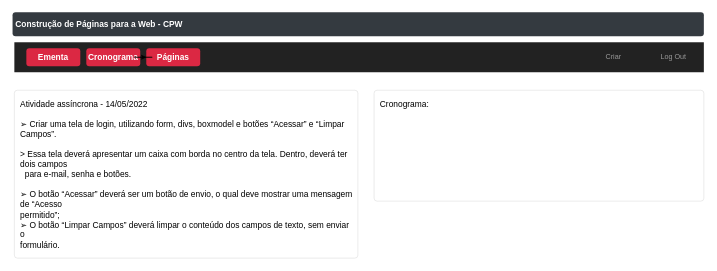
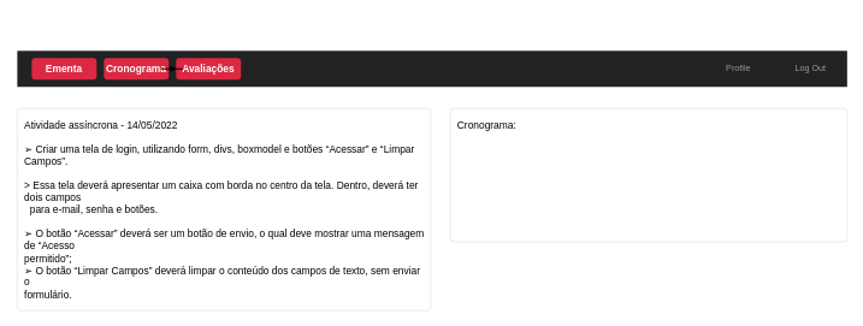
  <mxCell id="0" style=";html=1;" />
  <mxCell id="1" style=";html=1;" parent="0" />
  <mxCell id="2" value="" style="html=1;shadow=0;dashed=0;shape=mxgraph.bootstrap.rect;fillColor=#222222;strokeColor=none;whiteSpace=wrap;rounded=0;fontSize=12;fontColor=#000000;align=center;" parent="1" vertex="1"><mxGeometry x="23" y="70" width="1150" height="50" as="geometry" /></mxCell>
- <mxCell id="3" value="Criar" style="html=1;shadow=0;dashed=0;fillColor=none;strokeColor=none;shape=mxgraph.bootstrap.rect;fontColor=#999999;whiteSpace=wrap;" parent="2" vertex="1"><mxGeometry x="948.75" width="100.625" height="50" as="geometry" /></mxCell>
+ <mxCell id="3" value="Profile" style="html=1;shadow=0;dashed=0;fillColor=none;strokeColor=none;shape=mxgraph.bootstrap.rect;fontColor=#999999;whiteSpace=wrap;" parent="2" vertex="1"><mxGeometry x="948.75" width="100.625" height="50" as="geometry" /></mxCell>
  <mxCell id="4" value="Log Out" style="html=1;shadow=0;dashed=0;fillColor=none;strokeColor=none;shape=mxgraph.bootstrap.rect;fontColor=#999999;whiteSpace=wrap;" parent="2" vertex="1"><mxGeometry x="1049.375" width="100.625" height="50" as="geometry" /></mxCell>
  <mxCell id="5" value="Ementa" style="html=1;shadow=0;dashed=0;shape=mxgraph.bootstrap.rrect;rSize=5;strokeColor=none;strokeWidth=1;fillColor=#DB2843;fontColor=#FFFFFF;whiteSpace=wrap;align=center;verticalAlign=middle;spacingLeft=0;fontStyle=1;fontSize=14;spacing=5;" parent="2" vertex="1"><mxGeometry x="20" y="10" width="90" height="30" as="geometry" /></mxCell>
  <mxCell id="6" value="Cronograma" style="html=1;shadow=0;dashed=0;shape=mxgraph.bootstrap.rrect;rSize=5;strokeColor=none;strokeWidth=1;fillColor=#DB2843;fontColor=#FFFFFF;whiteSpace=wrap;align=center;verticalAlign=middle;spacingLeft=0;fontStyle=1;fontSize=14;spacing=5;" parent="2" vertex="1"><mxGeometry x="120" y="10" width="90" height="30" as="geometry" /></mxCell>
- <mxCell id="7" value="Páginas" style="html=1;shadow=0;dashed=0;shape=mxgraph.bootstrap.rrect;rSize=5;strokeColor=none;strokeWidth=1;fillColor=#DB2843;fontColor=#FFFFFF;whiteSpace=wrap;align=center;verticalAlign=middle;spacingLeft=0;fontStyle=1;fontSize=14;spacing=5;" vertex="1" parent="2"><mxGeometry x="220" y="10" width="90" height="30" as="geometry" /></mxCell>
+ <mxCell id="7" value="Avaliações" style="html=1;shadow=0;dashed=0;shape=mxgraph.bootstrap.rrect;rSize=5;strokeColor=none;strokeWidth=1;fillColor=#DB2843;fontColor=#FFFFFF;whiteSpace=wrap;align=center;verticalAlign=middle;spacingLeft=0;fontStyle=1;fontSize=14;spacing=5;" vertex="1" parent="2"><mxGeometry x="220" y="10" width="90" height="30" as="geometry" /></mxCell>
  <mxCell id="8" value="&lt;div&gt;Atividade assíncrona - 14/05/2022&lt;/div&gt;&lt;div&gt;&lt;br&gt;&lt;/div&gt;&lt;div&gt;➢ Criar uma tela de login, utilizando form, divs, boxmodel e botões “Acessar” e “Limpar Campos”.&lt;br&gt;&lt;br&gt;&amp;gt; Essa tela deverá apresentar um caixa com borda no centro da tela. Dentro, deverá ter dois campos&lt;br&gt;&amp;nbsp; para e-mail, senha e botões.&lt;br&gt;&lt;br&gt;➢ O botão “Acessar” deverá ser um botão de envio, o qual deve mostrar uma mensagem de “Acesso&lt;br&gt;permitido”;&lt;br&gt;➢ O botão “Limpar Campos” deverá limpar o conteúdo dos campos de texto, sem enviar o&lt;br&gt;formulário.&lt;br&gt;&lt;/div&gt;" style="html=1;shadow=0;dashed=0;shape=mxgraph.bootstrap.rrect;rSize=5;fontSize=14;strokeColor=#dddddd;align=left;spacing=10;verticalAlign=top;whiteSpace=wrap;rounded=0;" parent="1" vertex="1"><mxGeometry x="23" y="150" width="573" height="280" as="geometry" /></mxCell>
- <mxCell id="9" value="Construção de Páginas para a Web - CPW" style="html=1;shadow=0;dashed=0;shape=mxgraph.bootstrap.rrect;rSize=5;strokeColor=none;strokeWidth=1;fillColor=#343A40;fontColor=#FFFFFF;whiteSpace=wrap;align=left;verticalAlign=middle;spacingLeft=0;fontStyle=1;fontSize=14;spacing=5;" parent="1" vertex="1"><mxGeometry x="20" y="20" width="1153" height="40" as="geometry" /></mxCell>
  <mxCell id="10" value="" style="edgeStyle=orthogonalEdgeStyle;rounded=0;orthogonalLoop=1;jettySize=auto;html=1;fontSize=14;" parent="1" source="6" target="7" edge="1"><mxGeometry relative="1" as="geometry" /></mxCell>
  <mxCell id="11" value="Cronograma:" style="html=1;shadow=0;dashed=0;shape=mxgraph.bootstrap.rrect;rSize=5;fontSize=14;strokeColor=#dddddd;align=left;spacing=10;verticalAlign=top;whiteSpace=wrap;rounded=0;" parent="1" vertex="1"><mxGeometry x="623" y="150" width="550" height="185" as="geometry" /></mxCell>
